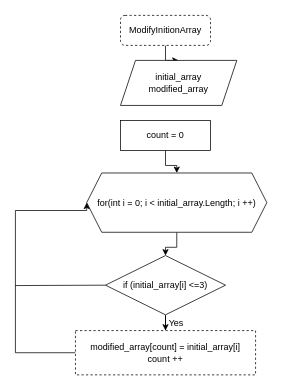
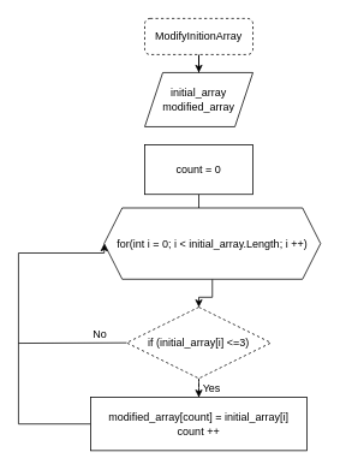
  <mxCell id="0" />
  <mxCell id="1" parent="0" />
  <mxCell id="2" style="edgeStyle=orthogonalEdgeStyle;rounded=0;orthogonalLoop=1;jettySize=auto;html=1;entryX=0.5;entryY=0;entryDx=0;entryDy=0;" edge="1" parent="1" source="3" target="4"><mxGeometry relative="1" as="geometry" /></mxCell>
  <mxCell id="3" value="ModifyInitionArray" style="rounded=1;whiteSpace=wrap;html=1;dashed=1;" vertex="1" parent="1"><mxGeometry x="160" y="20" width="120" height="40" as="geometry" /></mxCell>
- <mxCell id="4" value="initial_array&lt;br&gt;modified_array" style="shape=parallelogram;perimeter=parallelogramPerimeter;whiteSpace=wrap;html=1;fixedSize=1;size=20;" vertex="1" parent="1"><mxGeometry x="160" y="80" width="155" height="60" as="geometry" /></mxCell>
+ <mxCell id="4" value="initial_array&lt;br&gt;modified_array" style="shape=parallelogram;perimeter=parallelogramPerimeter;whiteSpace=wrap;html=1;fixedSize=1;size=20;" vertex="1" parent="1"><mxGeometry x="160" y="80" width="120" height="60" as="geometry" /></mxCell>
  <mxCell id="5" style="edgeStyle=orthogonalEdgeStyle;rounded=0;orthogonalLoop=1;jettySize=auto;html=1;entryX=0.5;entryY=0;entryDx=0;entryDy=0;" edge="1" parent="1" source="6" target="8"><mxGeometry relative="1" as="geometry" /></mxCell>
- <mxCell id="6" value="count = 0" style="rounded=0;whiteSpace=wrap;html=1;" vertex="1" parent="1"><mxGeometry x="160" y="160" width="120" height="40" as="geometry" /></mxCell>
+ <mxCell id="6" value="count = 0" style="rounded=0;whiteSpace=wrap;html=1;" vertex="1" parent="1"><mxGeometry x="160" y="160" width="120" height="55" as="geometry" /></mxCell>
  <mxCell id="7" style="edgeStyle=orthogonalEdgeStyle;rounded=0;orthogonalLoop=1;jettySize=auto;html=1;entryX=0.5;entryY=0;entryDx=0;entryDy=0;" edge="1" parent="1" source="8" target="10"><mxGeometry relative="1" as="geometry" /></mxCell>
  <mxCell id="8" value="for(int i = 0; i &amp;lt; initial_array.Length; i ++)" style="shape=hexagon;perimeter=hexagonPerimeter2;whiteSpace=wrap;html=1;fixedSize=1;" vertex="1" parent="1"><mxGeometry x="115" y="230" width="240" height="79" as="geometry" /></mxCell>
- <mxCell id="9" style="edgeStyle=orthogonalEdgeStyle;rounded=0;orthogonalLoop=1;jettySize=auto;html=1;entryX=0.5;entryY=0;entryDx=0;entryDy=0;" edge="1" parent="1" source="10" target="12"><mxGeometry relative="1" as="geometry" /></mxCell>
- <mxCell id="10" value="if (initial_array[i] &amp;lt;=3)" style="rhombus;whiteSpace=wrap;html=1;" vertex="1" parent="1"><mxGeometry x="140" y="340" width="160" height="79" as="geometry" /></mxCell>
+ <mxCell id="9" style="edgeStyle=orthogonalEdgeStyle;rounded=0;orthogonalLoop=1;jettySize=auto;html=1;entryX=0.5;entryY=0;entryDx=0;entryDy=0;dashed=1;" edge="1" parent="1" source="10" target="12"><mxGeometry relative="1" as="geometry" /></mxCell>
+ <mxCell id="10" value="if (initial_array[i] &amp;lt;=3)" style="rhombus;whiteSpace=wrap;html=1;dashed=1;" vertex="1" parent="1"><mxGeometry x="140" y="340" width="160" height="79" as="geometry" /></mxCell>
  <mxCell id="11" style="edgeStyle=orthogonalEdgeStyle;rounded=0;orthogonalLoop=1;jettySize=auto;html=1;entryX=0;entryY=0.5;entryDx=0;entryDy=0;" edge="1" parent="1" source="12" target="8"><mxGeometry relative="1" as="geometry"><mxPoint x="1" y="411.02" as="targetPoint" /><Array as="points"><mxPoint x="20" y="470" /><mxPoint x="20" y="280" /></Array></mxGeometry></mxCell>
- <mxCell id="12" value="modified_array[count] = initial_array[i]&lt;br&gt;count ++" style="rounded=0;whiteSpace=wrap;html=1;dashed=1;" vertex="1" parent="1"><mxGeometry x="100" y="440" width="240" height="59" as="geometry" /></mxCell>
+ <mxCell id="12" value="modified_array[count] = initial_array[i]&lt;br&gt;count ++" style="rounded=0;whiteSpace=wrap;html=1;" vertex="1" parent="1"><mxGeometry x="100" y="440" width="240" height="59" as="geometry" /></mxCell>
  <mxCell id="13" value="Yes" style="text;html=1;align=center;verticalAlign=middle;resizable=0;points=[];autosize=1;strokeColor=none;" vertex="1" parent="1"><mxGeometry x="214" y="420" width="40" height="20" as="geometry" /></mxCell>
+ <mxCell id="14" value="No" style="text;html=1;align=center;verticalAlign=middle;resizable=0;points=[];autosize=1;strokeColor=none;" vertex="1" parent="1"><mxGeometry x="95" y="360" width="30" height="20" as="geometry" /></mxCell>
  <mxCell id="15" value="" style="endArrow=none;html=1;entryX=0;entryY=0.5;entryDx=0;entryDy=0;" edge="1" parent="1" target="10"><mxGeometry width="50" height="50" relative="1" as="geometry"><mxPoint x="20" y="380" as="sourcePoint" /><mxPoint x="110" y="380" as="targetPoint" /></mxGeometry></mxCell>
